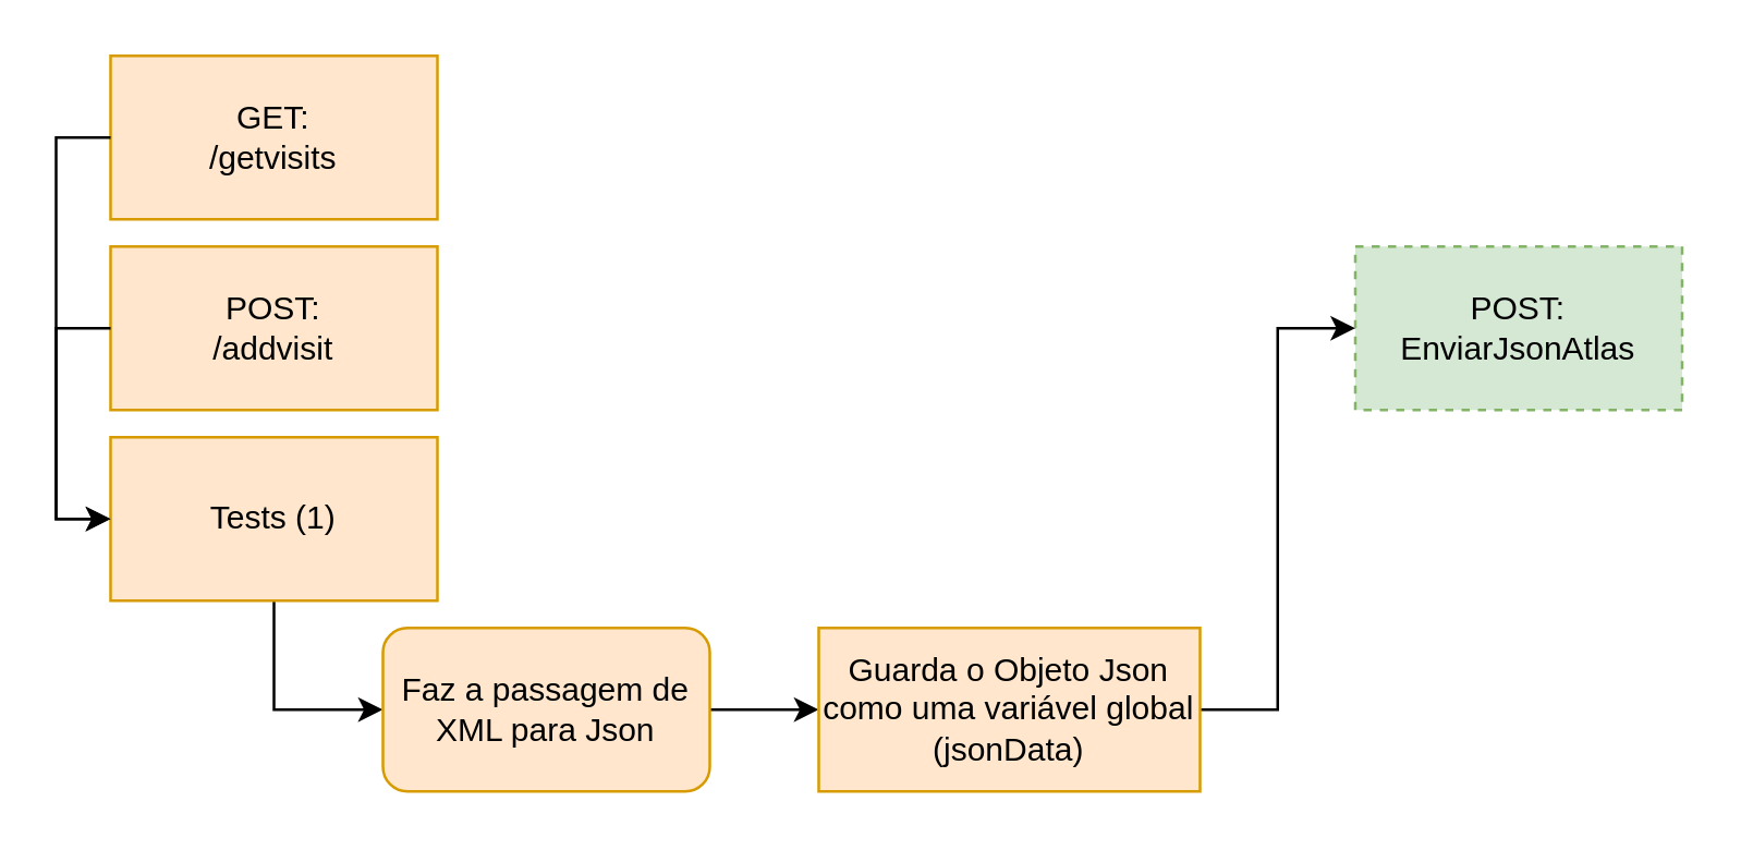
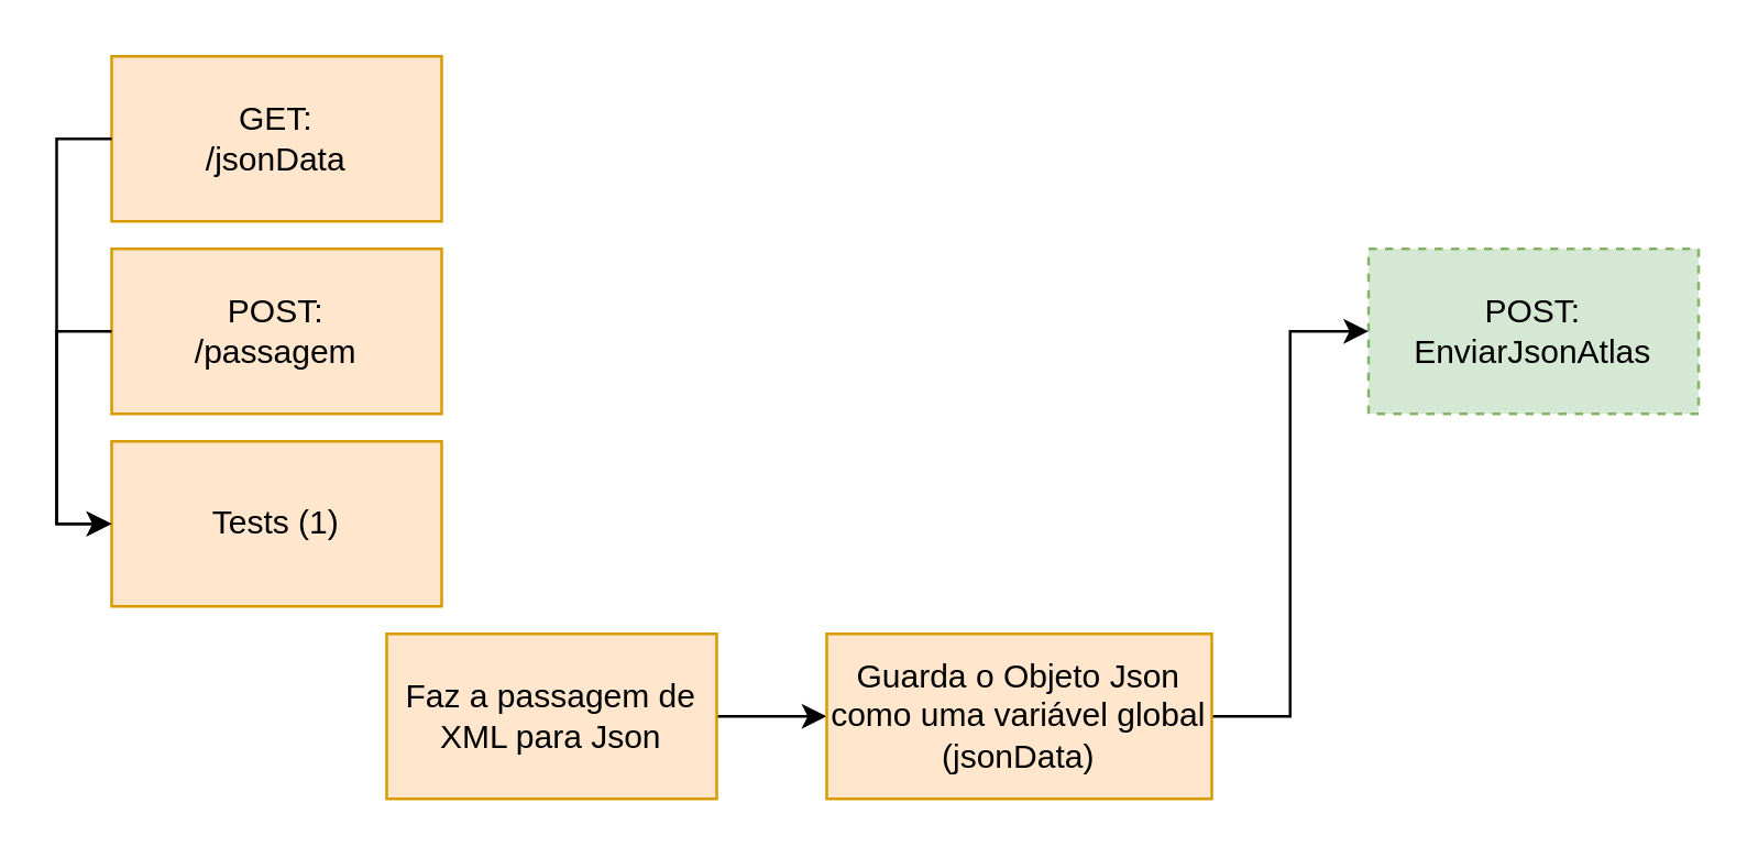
  <mxCell id="0" />
  <mxCell id="1" parent="0" />
- <mxCell id="2" value="&lt;div&gt;POST:&lt;/div&gt;&lt;div&gt;/addvisit&lt;/div&gt;" style="rounded=0;whiteSpace=wrap;html=1;fillColor=#ffe6cc;strokeColor=#d79b00;" parent="1" vertex="1"><mxGeometry x="40" y="90" width="120" height="60" as="geometry" /></mxCell>
+ <mxCell id="2" value="&lt;div&gt;POST:&lt;/div&gt;&lt;div&gt;/passagem&lt;/div&gt;" style="rounded=0;whiteSpace=wrap;html=1;fillColor=#ffe6cc;strokeColor=#d79b00;" parent="1" vertex="1"><mxGeometry x="40" y="90" width="120" height="60" as="geometry" /></mxCell>
  <mxCell id="3" value="POST: EnviarJsonAtlas" style="rounded=0;whiteSpace=wrap;html=1;fillColor=#d5e8d4;strokeColor=#82b366;dashed=1;" parent="1" vertex="1"><mxGeometry x="497" y="90" width="120" height="60" as="geometry" /></mxCell>
- <mxCell id="4" style="edgeStyle=orthogonalEdgeStyle;rounded=0;orthogonalLoop=1;jettySize=auto;html=1;entryX=0;entryY=0.5;entryDx=0;entryDy=0;" parent="1" source="5" target="7" edge="1"><mxGeometry relative="1" as="geometry" /></mxCell>
  <mxCell id="5" value="Tests (1)" style="whiteSpace=wrap;html=1;fillColor=#ffe6cc;strokeColor=#d79b00;rounded=0;gradientColor=none;" parent="1" vertex="1"><mxGeometry x="40" y="160" width="120" height="60" as="geometry" /></mxCell>
  <mxCell id="6" value="" style="edgeStyle=orthogonalEdgeStyle;rounded=0;orthogonalLoop=1;jettySize=auto;html=1;" parent="1" source="7" target="9" edge="1"><mxGeometry relative="1" as="geometry" /></mxCell>
- <mxCell id="7" value="Faz a passagem de XML para Json" style="whiteSpace=wrap;html=1;fillColor=#ffe6cc;strokeColor=#d79b00;rounded=1;" parent="1" vertex="1"><mxGeometry x="140" y="230" width="120" height="60" as="geometry" /></mxCell>
+ <mxCell id="7" value="Faz a passagem de XML para Json" style="whiteSpace=wrap;html=1;fillColor=#ffe6cc;strokeColor=#d79b00;rounded=0;" parent="1" vertex="1"><mxGeometry x="140" y="230" width="120" height="60" as="geometry" /></mxCell>
  <mxCell id="8" style="edgeStyle=orthogonalEdgeStyle;rounded=0;orthogonalLoop=1;jettySize=auto;html=1;entryX=0;entryY=0.5;entryDx=0;entryDy=0;" parent="1" source="9" target="3" edge="1"><mxGeometry relative="1" as="geometry" /></mxCell>
  <mxCell id="9" value="Guarda o Objeto Json como uma variável global (jsonData)" style="whiteSpace=wrap;html=1;fillColor=#ffe6cc;strokeColor=#d79b00;rounded=0;" parent="1" vertex="1"><mxGeometry x="300" y="230" width="140" height="60" as="geometry" /></mxCell>
- <mxCell id="10" value="&lt;div&gt;GET:&lt;/div&gt;&lt;div&gt; /getvisits&lt;/div&gt;" style="rounded=0;whiteSpace=wrap;html=1;fillColor=#ffe6cc;strokeColor=#d79b00;" vertex="1" parent="1"><mxGeometry x="40" y="20" width="120" height="60" as="geometry" /></mxCell>
+ <mxCell id="10" value="&lt;div&gt;GET:&lt;/div&gt;&lt;div&gt; /jsonData&lt;/div&gt;" style="rounded=0;whiteSpace=wrap;html=1;fillColor=#ffe6cc;strokeColor=#d79b00;" vertex="1" parent="1"><mxGeometry x="40" y="20" width="120" height="60" as="geometry" /></mxCell>
  <mxCell id="11" style="edgeStyle=orthogonalEdgeStyle;rounded=0;orthogonalLoop=1;jettySize=auto;html=1;entryX=0;entryY=0.5;entryDx=0;entryDy=0;" edge="1" parent="1"><mxGeometry relative="1" as="geometry"><Array as="points"><mxPoint x="20" y="190" /></Array><mxPoint x="40" y="120" as="sourcePoint" /><mxPoint x="40" y="190" as="targetPoint" /></mxGeometry></mxCell>
  <mxCell id="12" style="edgeStyle=orthogonalEdgeStyle;rounded=0;orthogonalLoop=1;jettySize=auto;html=1;entryX=0;entryY=0.5;entryDx=0;entryDy=0;" edge="1" parent="1"><mxGeometry relative="1" as="geometry"><Array as="points"><mxPoint x="40" y="50" /><mxPoint x="20" y="50" /><mxPoint x="20" y="190" /></Array><mxPoint x="40" y="50" as="sourcePoint" /><mxPoint x="40" y="190" as="targetPoint" /></mxGeometry></mxCell>
